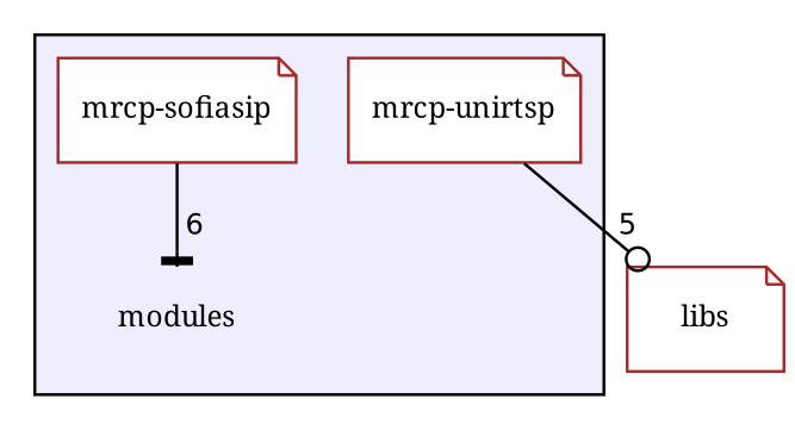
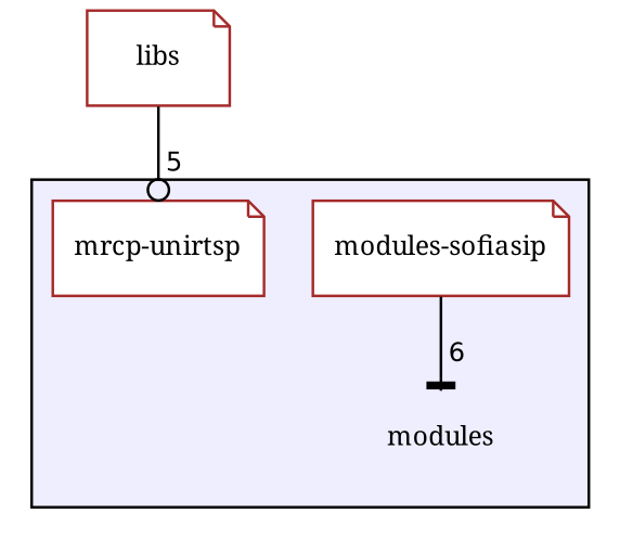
  digraph {
    compound=true
    fontname="Noto Serif"
    node [color=brown fontname="Noto Serif" fontsize=10 shape=note fillcolor=white style=filled]
    edge [fontname="Noto Serif" labeldistance=1.5 labelfontname=Helvetica labelfontsize=10]
    n1 [color=purple label=modules shape=plaintext fillcolor="" style=""]
-   n2 [label="mrcp-sofiasip"]
+   n2 [label="modules-sofiasip"]
    n3 [label="mrcp-unirtsp"]
    n4 [label=libs]
    subgraph cluster_1 {
      bgcolor="#eeeeff"
      pencolor=black
      n1
      n2
      n3
    }
    n2 -> n1 [arrowhead=tee headlabel=6]
-   n3 -> n4 [arrowhead=odot headlabel=5]
+   n4 -> n3 [arrowhead=odot headlabel=5]
  }
